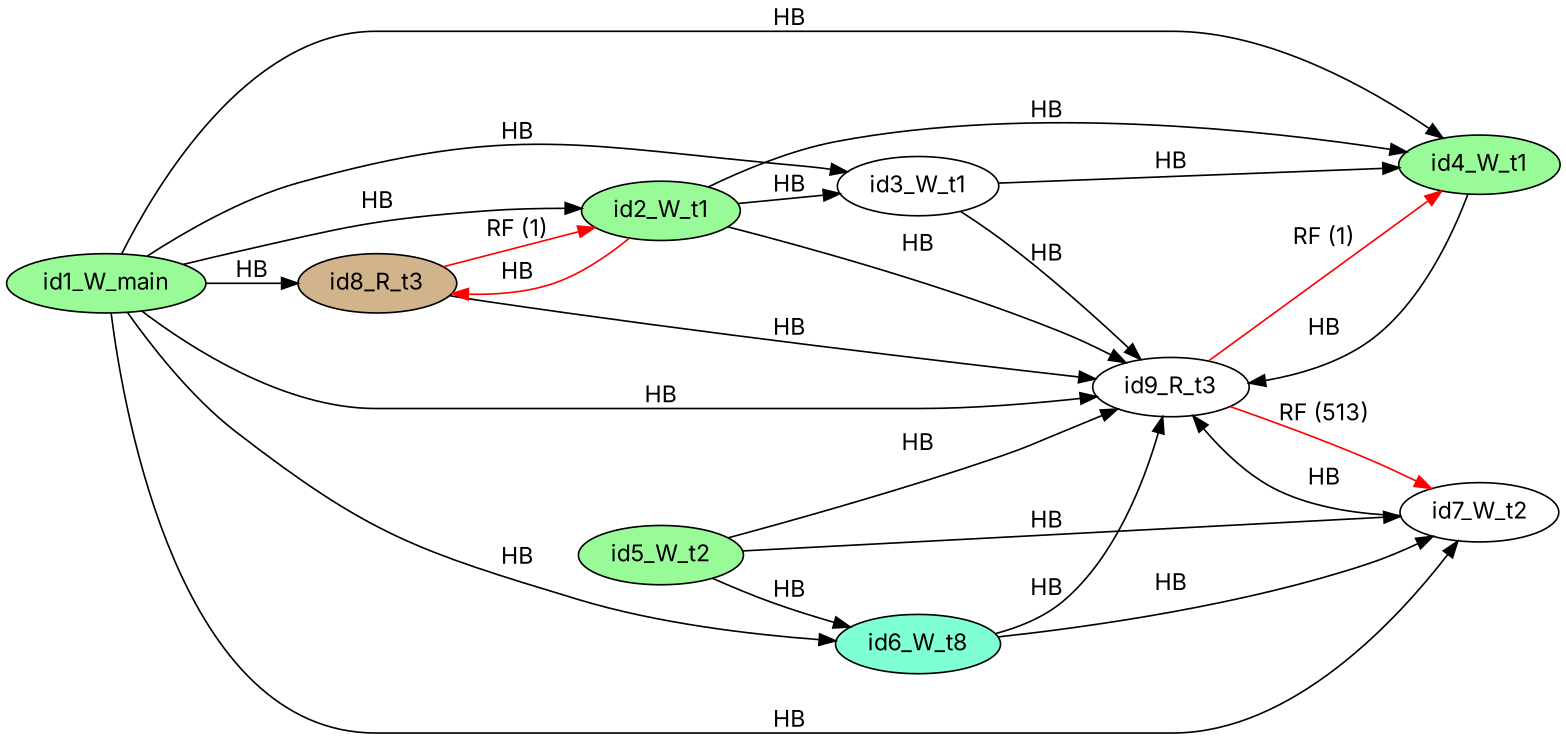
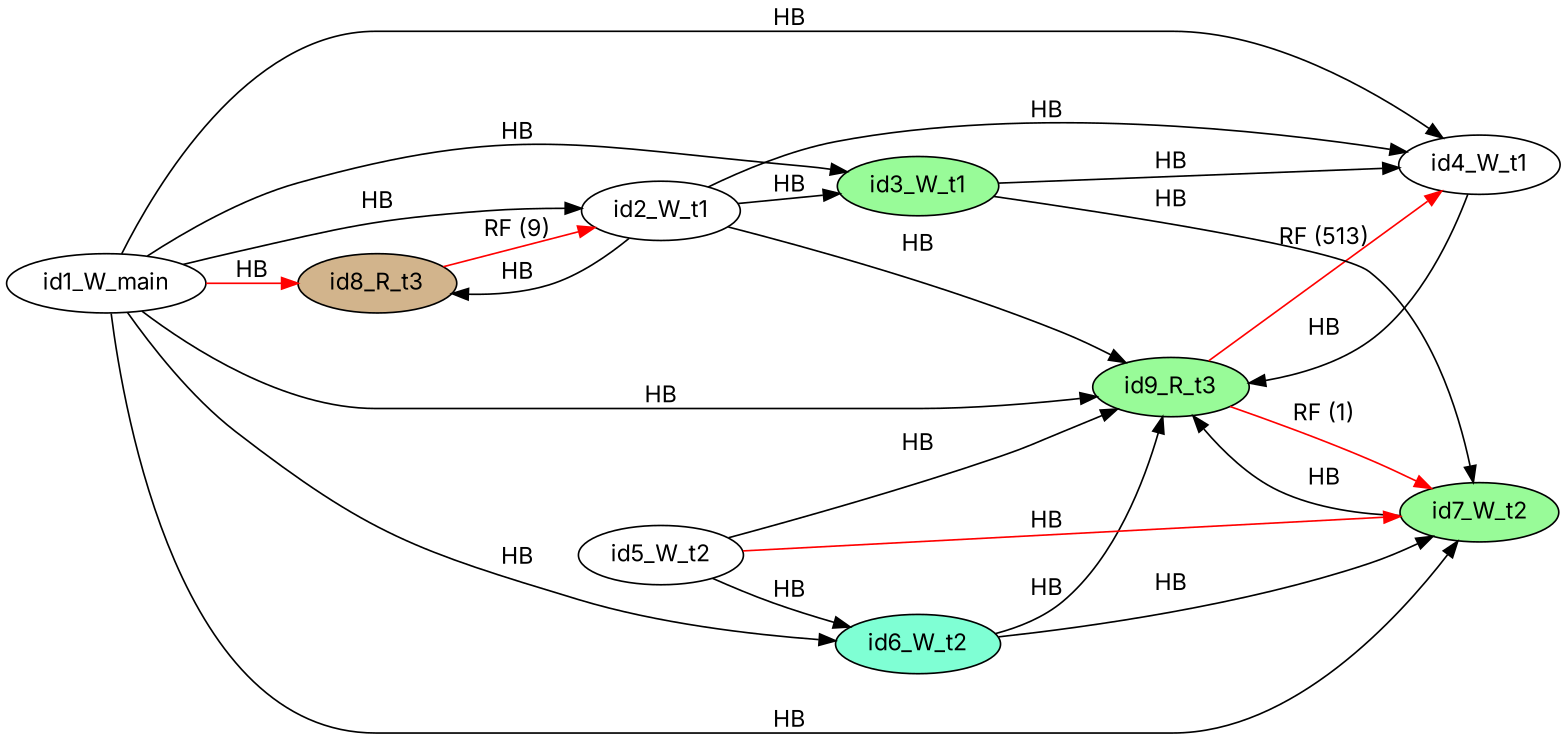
  digraph {
    fontname=Inter
    rankdir=LR
    splines=true
    node [fillcolor=palegreen fontname=Inter style=filled]
    edge [color=black fontname=Inter]
    id8_R_t3 [fillcolor=tan]
-   id2_W_t1
-   id9_R_t3 [fillcolor=white]
-   id1_W_main
-   id4_W_t1
-   id7_W_t2 [fillcolor=white]
-   id3_W_t1 [fillcolor=white]
-   id6_W_t2 [fillcolor=aquamarine label=id6_W_t8]
-   id5_W_t2
-   id8_R_t3 -> id2_W_t1 [color=red label="RF (1)"]
-   id8_R_t3 -> id9_R_t3 [label=HB]
-   id2_W_t1 -> id8_R_t3 [color=red label=HB]
+   id2_W_t1 [fillcolor=white]
+   id9_R_t3
+   id1_W_main [fillcolor=white]
+   id4_W_t1 [fillcolor=white]
+   id7_W_t2
+   id3_W_t1
+   id6_W_t2 [fillcolor=aquamarine]
+   id5_W_t2 [fillcolor=white]
+   id8_R_t3 -> id2_W_t1 [color=red label="RF (9)"]
+   id2_W_t1 -> id8_R_t3 [label=HB]
    id2_W_t1 -> id9_R_t3 [label=HB]
    id2_W_t1 -> id4_W_t1 [label=HB]
    id2_W_t1 -> id3_W_t1 [label=HB]
-   id9_R_t3 -> id4_W_t1 [color=red label="RF (1)"]
-   id9_R_t3 -> id7_W_t2 [color=red label="RF (513)"]
-   id1_W_main -> id8_R_t3 [label=HB]
+   id9_R_t3 -> id4_W_t1 [color=red label="RF (513)"]
+   id9_R_t3 -> id7_W_t2 [color=red label="RF (1)"]
+   id1_W_main -> id8_R_t3 [color=red label=HB]
    id1_W_main -> id2_W_t1 [label=HB]
    id1_W_main -> id9_R_t3 [label=HB]
    id1_W_main -> id4_W_t1 [label=HB]
    id1_W_main -> id7_W_t2 [label=HB]
    id1_W_main -> id3_W_t1 [label=HB]
    id1_W_main -> id6_W_t2 [label=HB]
    id4_W_t1 -> id9_R_t3 [label=HB]
    id7_W_t2 -> id9_R_t3 [label=HB]
-   id3_W_t1 -> id9_R_t3 [label=HB]
+   id3_W_t1 -> id7_W_t2 [label=HB]
    id3_W_t1 -> id4_W_t1 [label=HB]
    id6_W_t2 -> id9_R_t3 [label=HB]
    id6_W_t2 -> id7_W_t2 [label=HB]
    id5_W_t2 -> id9_R_t3 [label=HB]
-   id5_W_t2 -> id7_W_t2 [label=HB]
+   id5_W_t2 -> id7_W_t2 [color=red label=HB]
    id5_W_t2 -> id6_W_t2 [label=HB]
  }
